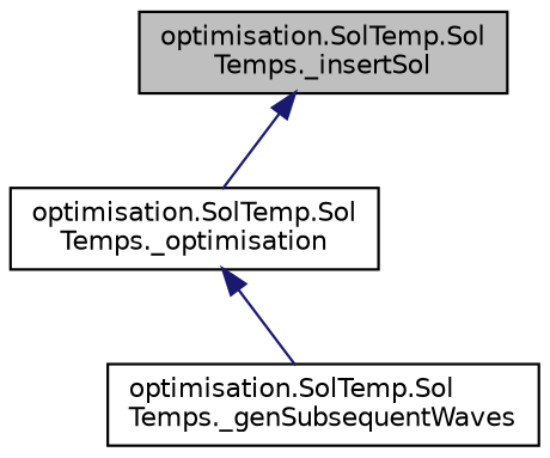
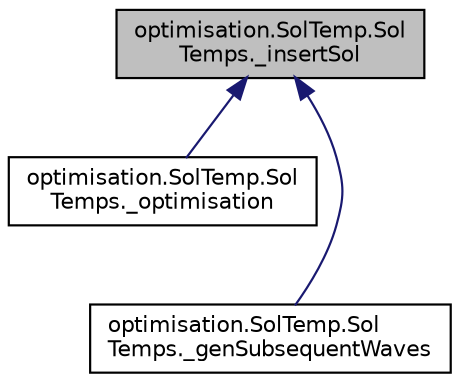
  digraph {
    rankdir=TB
    node [color=black fillcolor=white fontname=Helvetica fontsize=10 shape=record style=filled]
    edge [color=midnightblue dir=back fontname=Helvetica fontsize=10 labelfontname=Helvetica labelfontsize=10 style=solid]
    n1 [fillcolor=grey75 fontcolor=black height=0.2 label="optimisation.SolTemp.Sol\lTemps._insertSol" width=0.4]
    n2 [height=0.2 label="optimisation.SolTemp.Sol\lTemps._optimisation" width=0.4]
    n3 [height=0.2 label="optimisation.SolTemp.Sol\lTemps._genSubsequentWaves" width=0.4]
    n1 -> n2
-   n2 -> n3
+   n1 -> n3
  }
